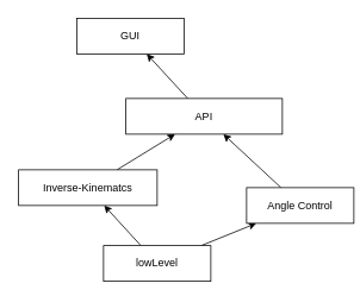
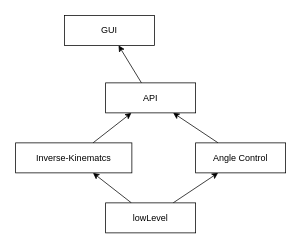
  <mxCell id="0" />
  <mxCell id="1" parent="0" />
  <mxCell id="2" style="edgeStyle=none;html=1;" edge="1" parent="1" source="4" target="8"><mxGeometry relative="1" as="geometry" /></mxCell>
  <mxCell id="3" style="edgeStyle=none;html=1;" edge="1" parent="1" source="4" target="6"><mxGeometry relative="1" as="geometry" /></mxCell>
- <mxCell id="4" value="lowLevel" style="html=1;whiteSpace=wrap;" vertex="1" parent="1"><mxGeometry x="115" y="275" width="120" height="40" as="geometry" /></mxCell>
+ <mxCell id="4" value="lowLevel" style="html=1;whiteSpace=wrap;" vertex="1" parent="1"><mxGeometry x="140" y="270" width="120" height="40" as="geometry" /></mxCell>
  <mxCell id="5" style="edgeStyle=none;html=1;" edge="1" parent="1" source="6" target="10"><mxGeometry relative="1" as="geometry" /></mxCell>
  <mxCell id="6" value="Inverse-Kinematcs" style="html=1;whiteSpace=wrap;" vertex="1" parent="1"><mxGeometry x="20" y="190" width="155" height="40" as="geometry" /></mxCell>
  <mxCell id="7" style="edgeStyle=none;html=1;" edge="1" parent="1" source="8" target="10"><mxGeometry relative="1" as="geometry" /></mxCell>
- <mxCell id="8" value="Angle Control" style="html=1;whiteSpace=wrap;" vertex="1" parent="1"><mxGeometry x="275" y="210" width="120" height="40" as="geometry" /></mxCell>
+ <mxCell id="8" value="Angle Control" style="html=1;whiteSpace=wrap;" vertex="1" parent="1"><mxGeometry x="260" y="190" width="120" height="40" as="geometry" /></mxCell>
  <mxCell id="9" style="edgeStyle=none;html=1;" edge="1" parent="1" source="10" target="11"><mxGeometry relative="1" as="geometry" /></mxCell>
- <mxCell id="10" value="API" style="html=1;whiteSpace=wrap;" vertex="1" parent="1"><mxGeometry x="140" y="110" width="175" height="40" as="geometry" /></mxCell>
+ <mxCell id="10" value="API" style="html=1;whiteSpace=wrap;" vertex="1" parent="1"><mxGeometry x="140" y="110" width="120" height="40" as="geometry" /></mxCell>
  <mxCell id="11" value="GUI" style="html=1;whiteSpace=wrap;" vertex="1" parent="1"><mxGeometry x="85" y="20" width="120" height="40" as="geometry" /></mxCell>
